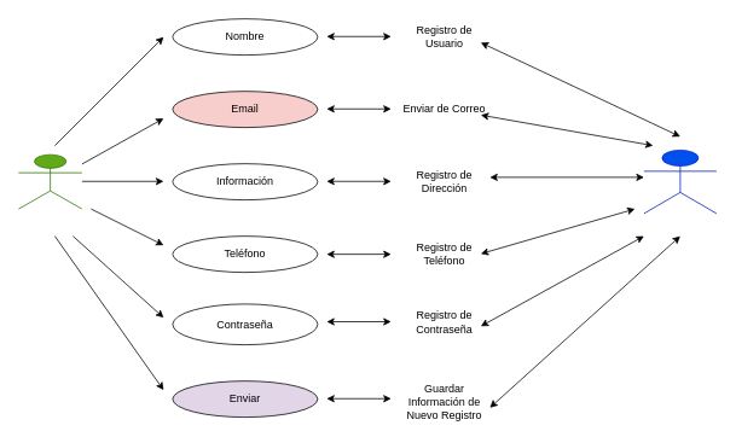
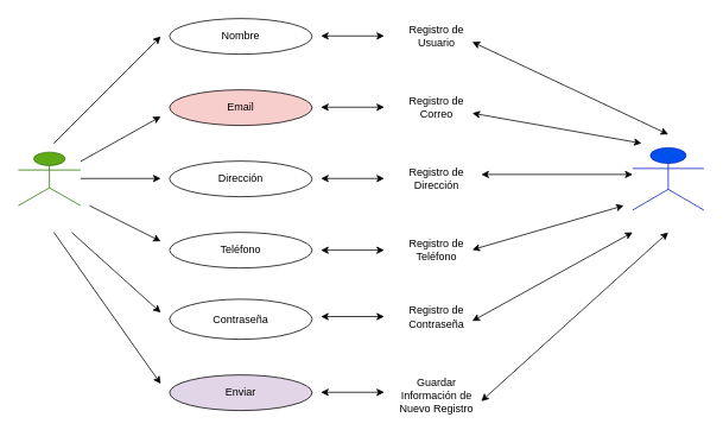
  <mxCell id="0" />
  <mxCell id="1" parent="0" />
  <mxCell id="2" value="Administrador" style="shape=umlActor;verticalLabelPosition=bottom;verticalAlign=top;html=1;outlineConnect=0;fillColor=#0050ef;fontColor=#ffffff;strokeColor=#001DBC;" vertex="1" parent="1"><mxGeometry x="710" y="165" width="80" height="70" as="geometry" /></mxCell>
  <mxCell id="3" value="Usuario" style="shape=umlActor;verticalLabelPosition=bottom;verticalAlign=top;html=1;outlineConnect=0;fillColor=#60a917;fontColor=#ffffff;strokeColor=#2D7600;" vertex="1" parent="1"><mxGeometry x="20" y="170" width="70" height="60" as="geometry" /></mxCell>
  <mxCell id="4" value="Nombre" style="ellipse;whiteSpace=wrap;html=1;" vertex="1" parent="1"><mxGeometry x="190" y="20" width="160" height="40" as="geometry" /></mxCell>
  <mxCell id="5" value="Email" style="ellipse;whiteSpace=wrap;html=1;fillColor=#f8cecc;" vertex="1" parent="1"><mxGeometry x="190" y="100" width="160" height="40" as="geometry" /></mxCell>
- <mxCell id="6" value="Información" style="ellipse;whiteSpace=wrap;html=1;" vertex="1" parent="1"><mxGeometry x="190" y="180" width="160" height="40" as="geometry" /></mxCell>
+ <mxCell id="6" value="Dirección" style="ellipse;whiteSpace=wrap;html=1;" vertex="1" parent="1"><mxGeometry x="190" y="180" width="160" height="40" as="geometry" /></mxCell>
  <mxCell id="7" value="Teléfono" style="ellipse;whiteSpace=wrap;html=1;" vertex="1" parent="1"><mxGeometry x="190" y="260" width="160" height="40" as="geometry" /></mxCell>
  <mxCell id="8" value="Contraseña" style="ellipse;whiteSpace=wrap;html=1;" vertex="1" parent="1"><mxGeometry x="190" y="335" width="160" height="45" as="geometry" /></mxCell>
  <mxCell id="9" value="" style="endArrow=classic;html=1;rounded=0;" edge="1" parent="1"><mxGeometry width="50" height="50" relative="1" as="geometry"><mxPoint x="60" y="160" as="sourcePoint" /><mxPoint x="180" y="40" as="targetPoint" /></mxGeometry></mxCell>
  <mxCell id="10" value="" style="endArrow=classic;html=1;rounded=0;" edge="1" parent="1" source="3"><mxGeometry width="50" height="50" relative="1" as="geometry"><mxPoint x="100" y="140" as="sourcePoint" /><mxPoint x="180" y="130" as="targetPoint" /></mxGeometry></mxCell>
  <mxCell id="11" value="" style="endArrow=classic;html=1;rounded=0;" edge="1" parent="1"><mxGeometry width="50" height="50" relative="1" as="geometry"><mxPoint x="90" y="199.5" as="sourcePoint" /><mxPoint x="180" y="199.5" as="targetPoint" /></mxGeometry></mxCell>
  <mxCell id="12" value="" style="endArrow=classic;html=1;rounded=0;" edge="1" parent="1"><mxGeometry width="50" height="50" relative="1" as="geometry"><mxPoint x="80" y="260" as="sourcePoint" /><mxPoint x="180" y="350" as="targetPoint" /></mxGeometry></mxCell>
  <mxCell id="13" value="" style="endArrow=classic;html=1;rounded=0;" edge="1" parent="1"><mxGeometry width="50" height="50" relative="1" as="geometry"><mxPoint x="100" y="230" as="sourcePoint" /><mxPoint x="180" y="270" as="targetPoint" /></mxGeometry></mxCell>
  <mxCell id="14" value="" style="endArrow=classic;startArrow=classic;html=1;rounded=0;" edge="1" parent="1"><mxGeometry width="50" height="50" relative="1" as="geometry"><mxPoint x="360" y="39.5" as="sourcePoint" /><mxPoint x="431" y="39.5" as="targetPoint" /></mxGeometry></mxCell>
  <mxCell id="15" value="" style="endArrow=classic;startArrow=classic;html=1;rounded=0;" edge="1" parent="1"><mxGeometry width="50" height="50" relative="1" as="geometry"><mxPoint x="360" y="119.5" as="sourcePoint" /><mxPoint x="431" y="119.5" as="targetPoint" /></mxGeometry></mxCell>
  <mxCell id="16" value="" style="endArrow=classic;startArrow=classic;html=1;rounded=0;" edge="1" parent="1"><mxGeometry width="50" height="50" relative="1" as="geometry"><mxPoint x="360" y="199.5" as="sourcePoint" /><mxPoint x="431" y="199.5" as="targetPoint" /></mxGeometry></mxCell>
  <mxCell id="17" value="" style="endArrow=classic;startArrow=classic;html=1;rounded=0;" edge="1" parent="1"><mxGeometry width="50" height="50" relative="1" as="geometry"><mxPoint x="360" y="280" as="sourcePoint" /><mxPoint x="431" y="280" as="targetPoint" /></mxGeometry></mxCell>
  <mxCell id="18" value="" style="endArrow=classic;startArrow=classic;html=1;rounded=0;" edge="1" parent="1"><mxGeometry width="50" height="50" relative="1" as="geometry"><mxPoint x="360" y="354.5" as="sourcePoint" /><mxPoint x="431" y="354.5" as="targetPoint" /></mxGeometry></mxCell>
  <mxCell id="19" value="Registro de Usuario" style="text;html=1;strokeColor=none;fillColor=none;align=center;verticalAlign=middle;whiteSpace=wrap;rounded=0;" vertex="1" parent="1"><mxGeometry x="440" y="25" width="100" height="30" as="geometry" /></mxCell>
- <mxCell id="20" value="Enviar de Correo" style="text;html=1;strokeColor=none;fillColor=none;align=center;verticalAlign=middle;whiteSpace=wrap;rounded=0;" vertex="1" parent="1"><mxGeometry x="440" y="105" width="100" height="30" as="geometry" /></mxCell>
+ <mxCell id="20" value="Registro de Correo" style="text;html=1;strokeColor=none;fillColor=none;align=center;verticalAlign=middle;whiteSpace=wrap;rounded=0;" vertex="1" parent="1"><mxGeometry x="440" y="105" width="100" height="30" as="geometry" /></mxCell>
  <mxCell id="21" value="Registro de Dirección" style="text;html=1;strokeColor=none;fillColor=none;align=center;verticalAlign=middle;whiteSpace=wrap;rounded=0;" vertex="1" parent="1"><mxGeometry x="440" y="185" width="100" height="30" as="geometry" /></mxCell>
  <mxCell id="22" value="Registro de Teléfono" style="text;html=1;strokeColor=none;fillColor=none;align=center;verticalAlign=middle;whiteSpace=wrap;rounded=0;" vertex="1" parent="1"><mxGeometry x="440" y="265" width="100" height="30" as="geometry" /></mxCell>
  <mxCell id="23" value="Registro de Contraseña" style="text;html=1;strokeColor=none;fillColor=none;align=center;verticalAlign=middle;whiteSpace=wrap;rounded=0;" vertex="1" parent="1"><mxGeometry x="440" y="340" width="100" height="30" as="geometry" /></mxCell>
  <mxCell id="24" value="Enviar" style="ellipse;whiteSpace=wrap;html=1;fillColor=#e1d5e7;" vertex="1" parent="1"><mxGeometry x="190" y="420" width="160" height="40" as="geometry" /></mxCell>
  <mxCell id="25" value="" style="endArrow=classic;startArrow=classic;html=1;rounded=0;" edge="1" parent="1"><mxGeometry width="50" height="50" relative="1" as="geometry"><mxPoint x="360" y="439.5" as="sourcePoint" /><mxPoint x="431" y="439.5" as="targetPoint" /></mxGeometry></mxCell>
  <mxCell id="26" value="Guardar Información de Nuevo Registro" style="text;html=1;strokeColor=none;fillColor=none;align=center;verticalAlign=middle;whiteSpace=wrap;rounded=0;" vertex="1" parent="1"><mxGeometry x="440" y="425" width="100" height="35" as="geometry" /></mxCell>
  <mxCell id="27" value="" style="endArrow=classic;startArrow=classic;html=1;rounded=0;exitX=1;exitY=0.75;exitDx=0;exitDy=0;" edge="1" parent="1"><mxGeometry width="50" height="50" relative="1" as="geometry"><mxPoint x="530" y="46.25" as="sourcePoint" /><mxPoint x="750" y="150" as="targetPoint" /></mxGeometry></mxCell>
  <mxCell id="28" value="" style="endArrow=classic;startArrow=classic;html=1;rounded=0;exitX=1;exitY=0.75;exitDx=0;exitDy=0;" edge="1" parent="1"><mxGeometry width="50" height="50" relative="1" as="geometry"><mxPoint x="530" y="126.25" as="sourcePoint" /><mxPoint x="720" y="160" as="targetPoint" /></mxGeometry></mxCell>
  <mxCell id="29" value="" style="endArrow=classic;startArrow=classic;html=1;rounded=0;exitX=1;exitY=0.75;exitDx=0;exitDy=0;" edge="1" parent="1"><mxGeometry width="50" height="50" relative="1" as="geometry"><mxPoint x="540" y="195" as="sourcePoint" /><mxPoint x="710" y="195" as="targetPoint" /></mxGeometry></mxCell>
  <mxCell id="30" value="" style="endArrow=classic;startArrow=classic;html=1;rounded=0;exitX=1;exitY=0.75;exitDx=0;exitDy=0;" edge="1" parent="1"><mxGeometry width="50" height="50" relative="1" as="geometry"><mxPoint x="530" y="279.5" as="sourcePoint" /><mxPoint x="700" y="230" as="targetPoint" /></mxGeometry></mxCell>
  <mxCell id="31" value="" style="endArrow=classic;startArrow=classic;html=1;rounded=0;exitX=1;exitY=0.75;exitDx=0;exitDy=0;" edge="1" parent="1"><mxGeometry width="50" height="50" relative="1" as="geometry"><mxPoint x="530" y="359.5" as="sourcePoint" /><mxPoint x="710" y="260" as="targetPoint" /></mxGeometry></mxCell>
  <mxCell id="32" value="" style="endArrow=classic;startArrow=classic;html=1;rounded=0;exitX=1;exitY=0.75;exitDx=0;exitDy=0;" edge="1" parent="1"><mxGeometry width="50" height="50" relative="1" as="geometry"><mxPoint x="540" y="449.5" as="sourcePoint" /><mxPoint x="750" y="260" as="targetPoint" /></mxGeometry></mxCell>
  <mxCell id="33" value="" style="endArrow=classic;html=1;rounded=0;" edge="1" parent="1"><mxGeometry width="50" height="50" relative="1" as="geometry"><mxPoint x="60" y="260" as="sourcePoint" /><mxPoint x="180" y="430" as="targetPoint" /></mxGeometry></mxCell>
